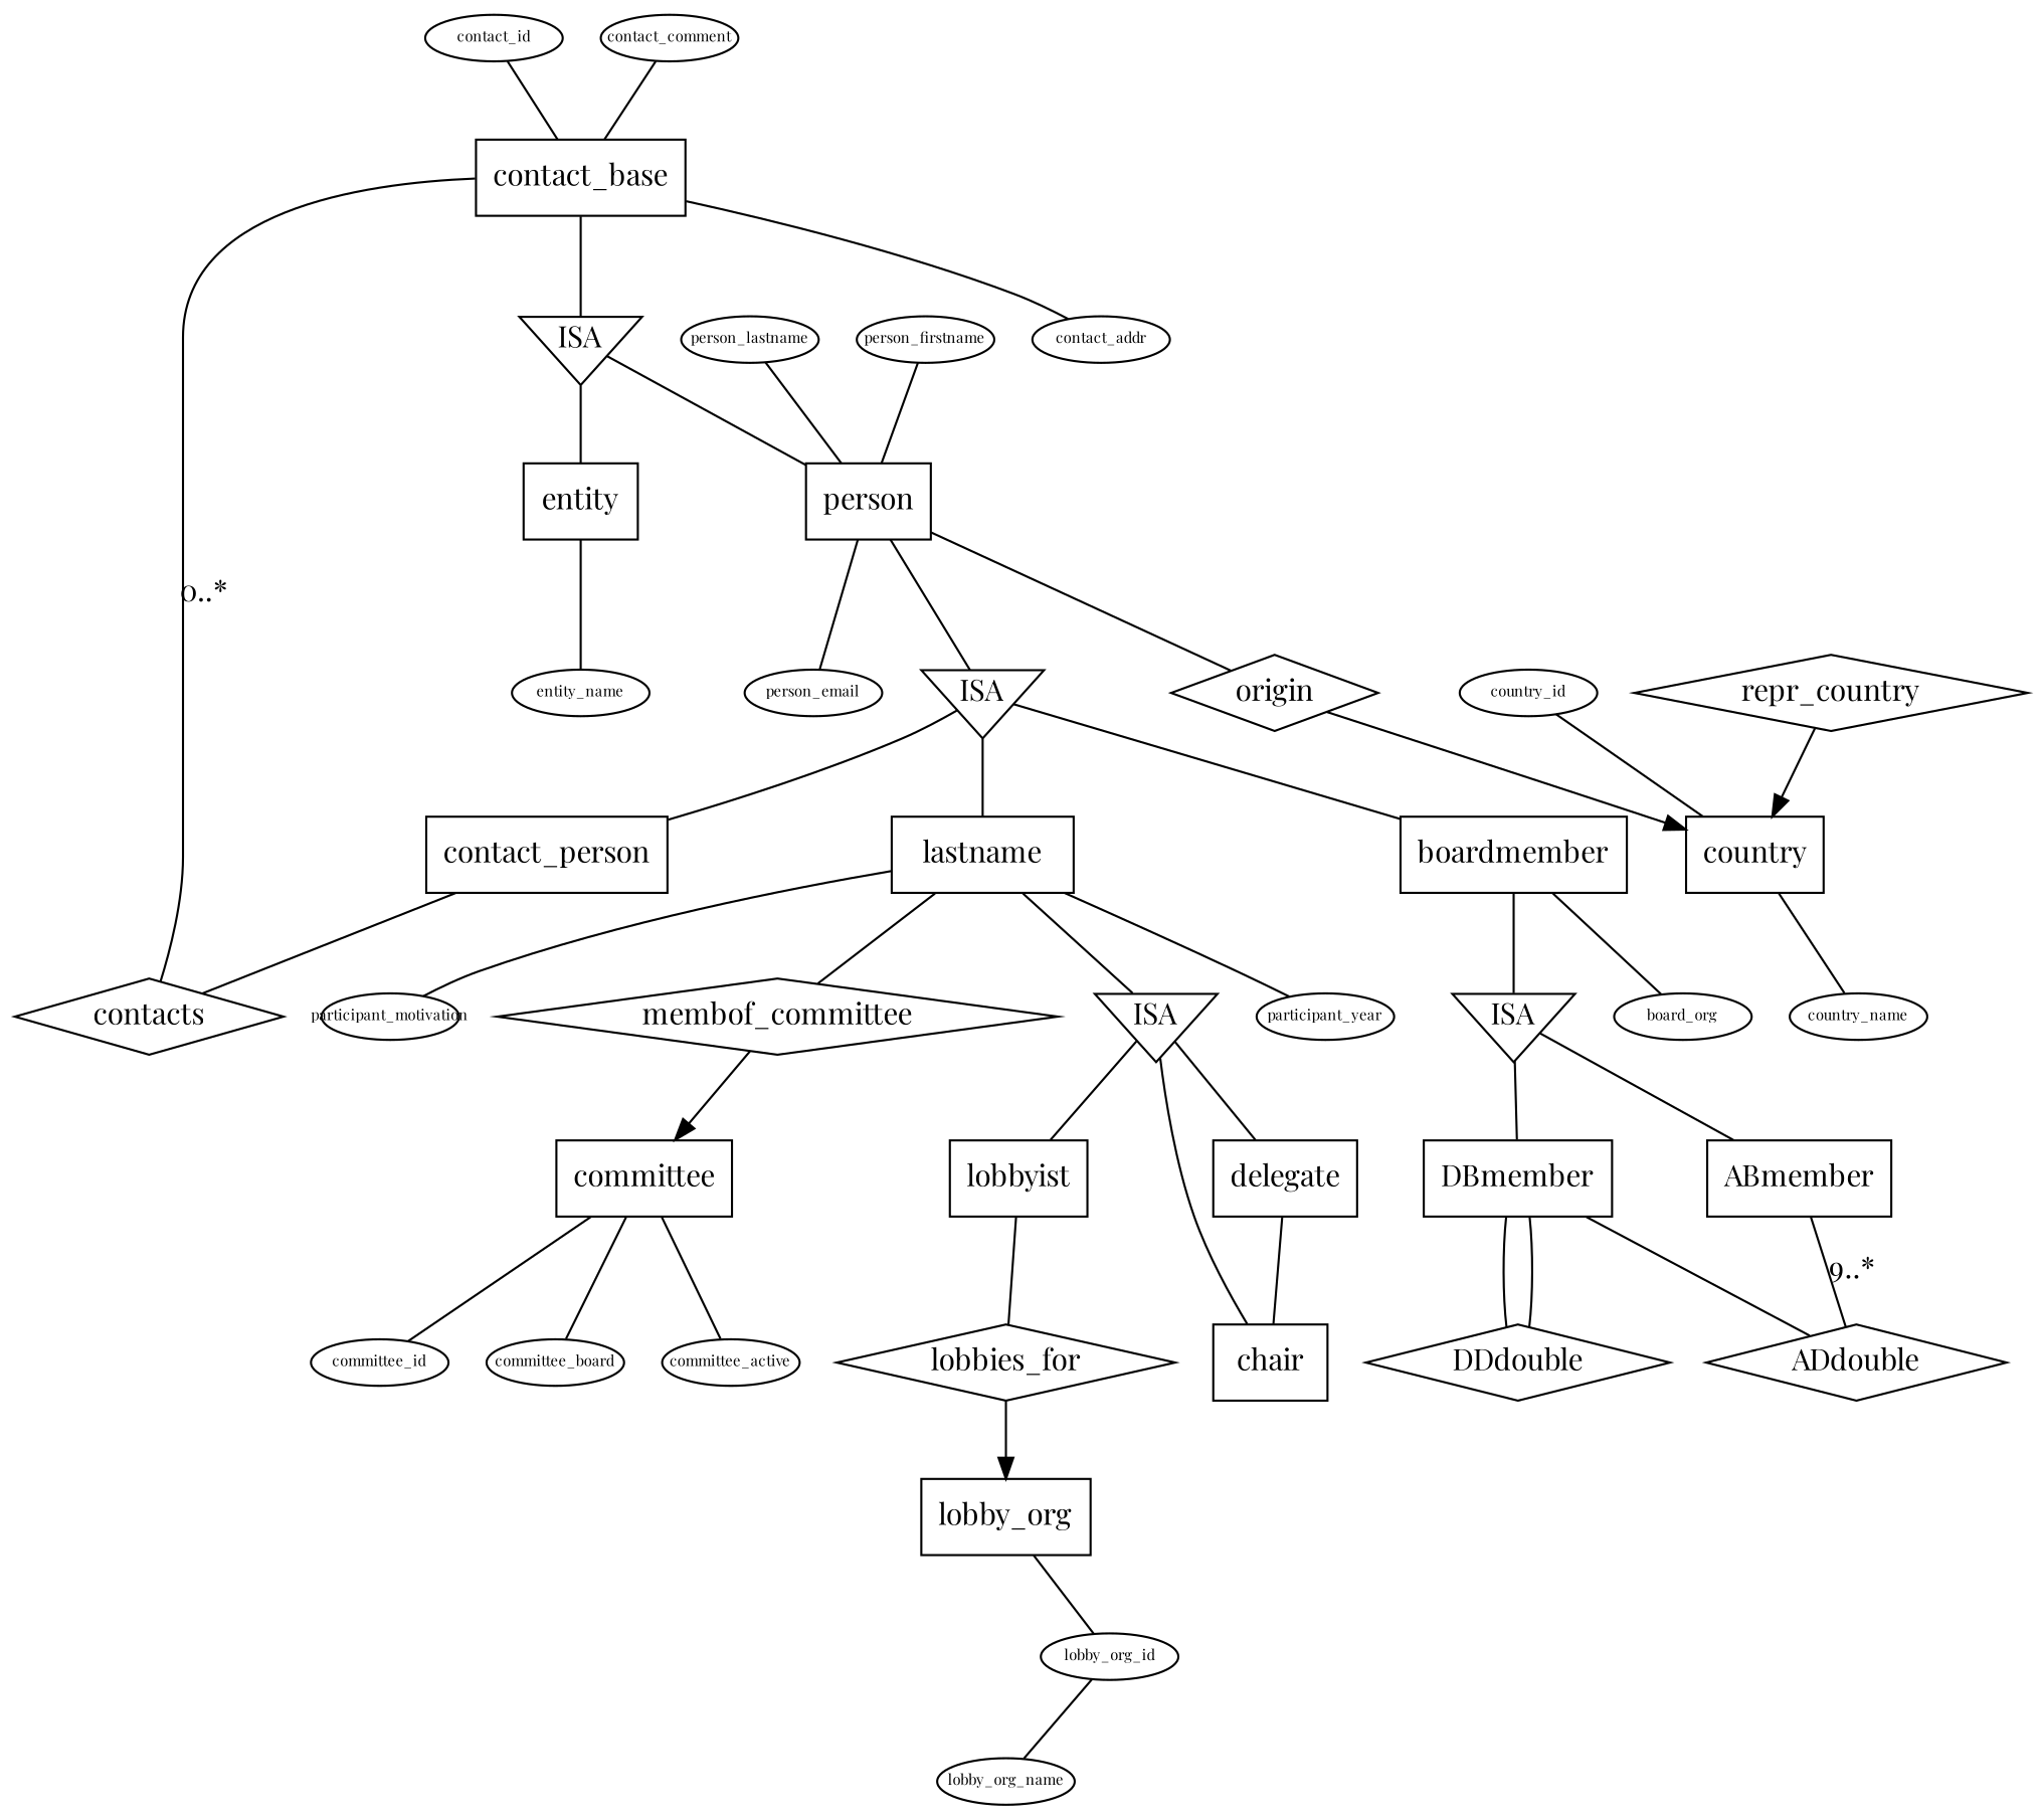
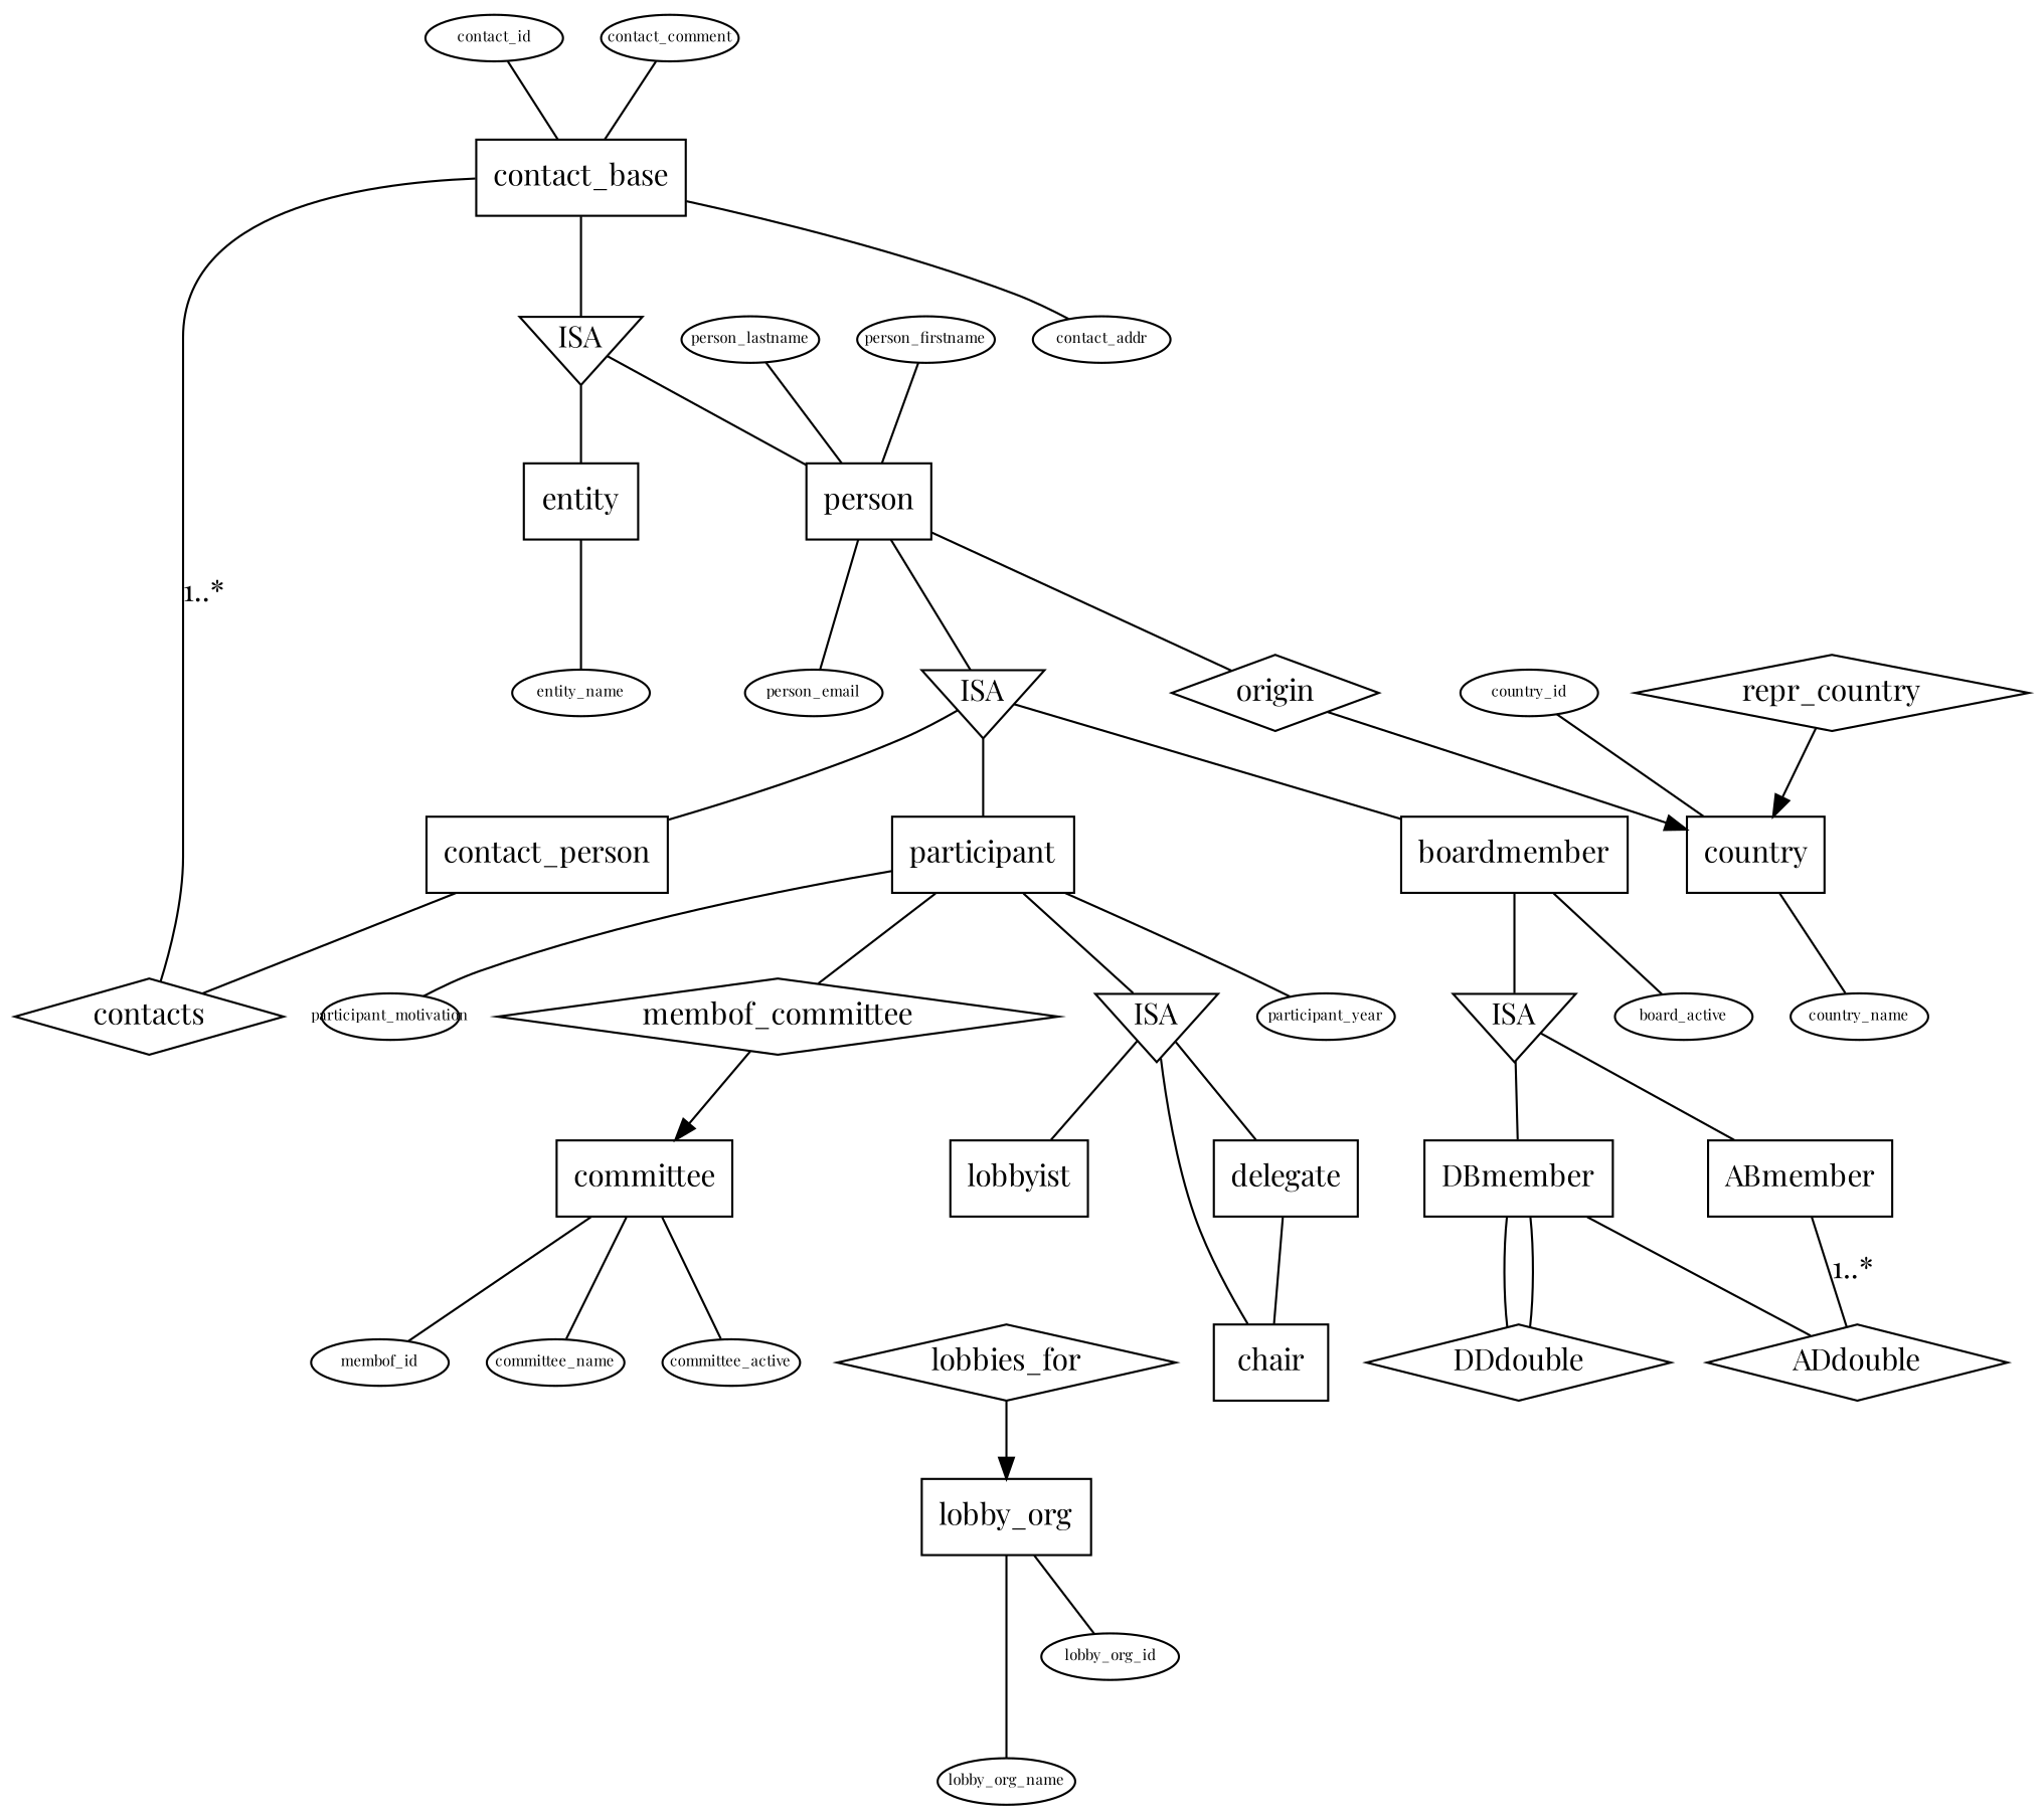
  graph {
    fontname="Playfair Display"
    node [fontname="Playfair Display" shape=ellipse]
    edge [fontname="Playfair Display"]
    contact_base [shape=box]
    n2 [fixedsize=true height=0.6 label=ISA shape=invtriangle width=0.8]
    contact_addr [fixedsize=true fontsize=7 height=0.3 width=0.9]
    person [shape=box]
    entity [shape=box]
    country [shape=box]
    country_name [fixedsize=true fontsize=7 height=0.3 width=0.9]
    origin [shape=diamond]
    n9 [fixedsize=true height=0.6 label=ISA shape=invtriangle width=0.8]
    person_email [fixedsize=true fontsize=7 height=0.3 width=0.9]
    boardmember [shape=box]
    contact_person [shape=box]
-   participant [shape=box label=lastname]
+   participant [shape=box]
    n14 [fixedsize=true height=0.6 label=ISA shape=invtriangle width=0.8]
-   board_active [fixedsize=true fontsize=7 height=0.3 width=0.9 label=board_org]
+   board_active [fixedsize=true fontsize=7 height=0.3 width=0.9]
    ABmember [shape=box]
    DBmember [shape=box]
    ADdouble [shape=diamond]
    DDdouble [shape=diamond]
    entity_name [fixedsize=true fontsize=7 height=0.3 width=0.9]
    contacts [shape=diamond]
    committee [shape=box]
-   committee_id [fixedsize=true fontsize=7 height=0.3 width=0.9]
-   committee_name [fixedsize=true fontsize=7 height=0.3 width=0.9 label=committee_board]
+   committee_id [fixedsize=true fontsize=7 height=0.3 width=0.9 label=membof_id]
+   committee_name [fixedsize=true fontsize=7 height=0.3 width=0.9]
    committee_active [fixedsize=true fontsize=7 height=0.3 width=0.9]
    membof_committee [shape=diamond]
    n27 [fixedsize=true height=0.6 label=ISA shape=invtriangle width=0.8]
    participant_year [fixedsize=true fontsize=7 height=0.3 width=0.9]
    participant_motivation [fixedsize=true fontsize=7 height=0.3 width=0.9]
    delegate [shape=box]
    lobbyist [shape=box]
    chair [shape=box]
    repr_country [shape=diamond]
    lobbies_for [shape=diamond]
    lobby_org [shape=box]
    lobby_org_id [fixedsize=true fontsize=7 height=0.3 width=0.9]
    lobby_org_name [fixedsize=true fontsize=7 height=0.3 width=0.9]
    contact_id [fixedsize=true fontsize=7 height=0.3 width=0.9]
    contact_comment [fixedsize=true fontsize=7 height=0.3 width=0.9]
    country_id [fixedsize=true fontsize=7 height=0.3 width=0.9]
    person_firstname [fixedsize=true fontsize=7 height=0.3 width=0.9]
    person_lastname [fixedsize=true fontsize=7 height=0.3 width=0.9]
    contact_base -- n2
    contact_base -- contact_addr
    n2 -- person
    n2 -- entity
    person -- origin
    person -- n9
    person -- person_email
    entity -- entity_name
    country -- country_name
    origin -- country [dir=forward]
    n9 -- boardmember
    n9 -- contact_person
    n9 -- participant
    boardmember -- n14
    boardmember -- board_active
    contact_person -- contacts
    participant -- membof_committee
    participant -- n27
    participant -- participant_year
    participant -- participant_motivation
    n14 -- ABmember
    n14 -- DBmember
-   ABmember -- ADdouble [label="9..*"]
+   ABmember -- ADdouble [label="1..*"]
    DBmember -- ADdouble
    DBmember -- DDdouble
    DBmember -- DDdouble
-   contacts -- contact_base [label="0..*"]
+   contacts -- contact_base [label="1..*"]
    committee -- committee_id
    committee -- committee_name
    committee -- committee_active
    membof_committee -- committee [dir=forward]
    n27 -- delegate
    n27 -- lobbyist
    n27 -- chair
    delegate -- chair
-   lobbyist -- lobbies_for
    repr_country -- country [dir=forward]
    lobbies_for -- lobby_org [dir=forward]
    lobby_org -- lobby_org_id
-   lobby_org_id -- lobby_org_name
+   lobby_org -- lobby_org_name
    contact_id -- contact_base
    contact_comment -- contact_base
    country_id -- country
    person_firstname -- person
    person_lastname -- person
  }
